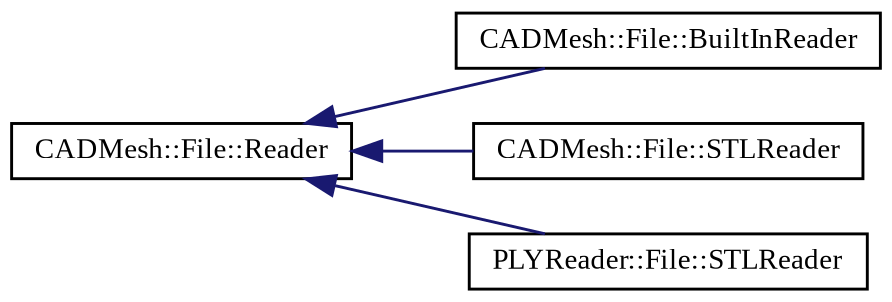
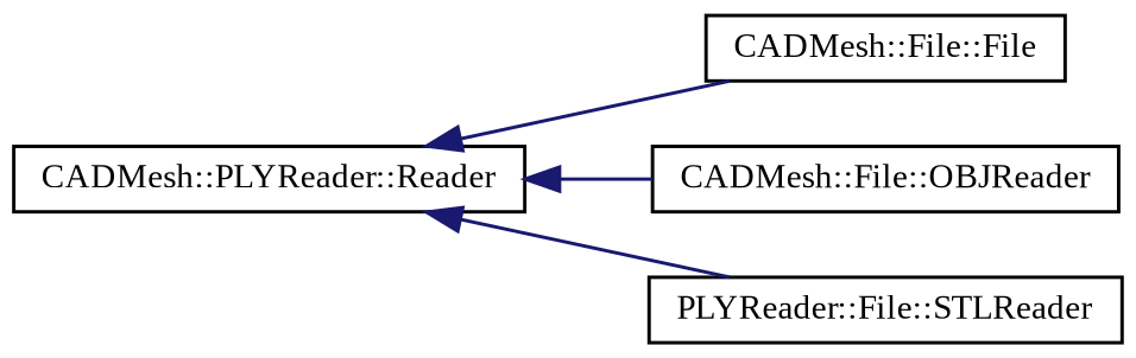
  digraph {
    fontname="Liberation Serif"
    rankdir=LR
    node [color=black fillcolor=white fontname="Liberation Serif" fontsize=10 shape=record style=filled]
    edge [color=midnightblue dir=back fontname="Liberation Serif" fontsize=10 labelfontname=Helvetica labelfontsize=10 style=solid]
-   n1 [height=0.2 label="CADMesh::File::Reader" width=0.4]
-   n2 [height=0.2 label="CADMesh::File::BuiltInReader" width=0.4]
-   n3 [height=0.2 label="CADMesh::File::STLReader" width=0.4]
+   n1 [height=0.2 label="CADMesh::PLYReader::Reader" width=0.4]
+   n2 [height=0.2 label="CADMesh::File::File" width=0.4]
+   n3 [height=0.2 label="CADMesh::File::OBJReader" width=0.4]
    n4 [height=0.2 label="PLYReader::File::STLReader" width=0.4]
    n1 -> n2
    n1 -> n3
    n1 -> n4
  }
